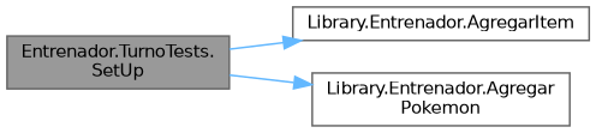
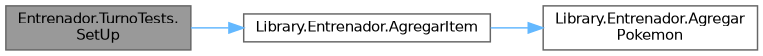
  digraph {
    rankdir=LR
    node [color=grey40 fillcolor=white fontname=Helvetica fontsize=10 shape=box style=filled]
    edge [color=steelblue1 fontname=Helvetica fontsize=10 labelfontname=Helvetica labelfontsize=10 style=solid]
    n1 [color=gray40 fillcolor=grey60 fontcolor=black height=0.2 label="Entrenador.TurnoTests.\lSetUp" width=0.4]
    n2 [height=0.2 label="Library.Entrenador.AgregarItem" width=0.4]
    n3 [height=0.2 label="Library.Entrenador.Agregar\lPokemon" width=0.4]
    n1 -> n2
-   n1 -> n3
+   n2 -> n3
  }
